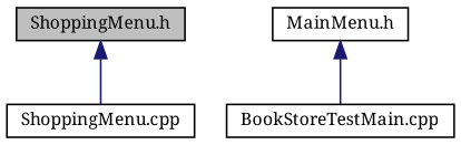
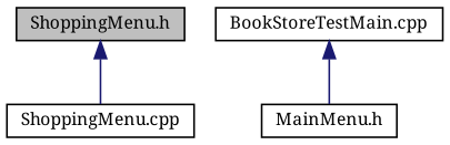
  digraph {
    fontname="Noto Serif"
    node [color=black fillcolor=white fontname="Noto Serif" fontsize=10 shape=record style=filled]
    edge [color=midnightblue dir=back fontname="Noto Serif" fontsize=10 labelfontname=Helvetica labelfontsize=10 style=solid]
    n1 [fillcolor=grey75 fontcolor=black height=0.2 label="ShoppingMenu.h" width=0.4]
    n2 [height=0.2 label="ShoppingMenu.cpp" width=0.4]
    n3 [height=0.2 label="MainMenu.h" width=0.4]
    n4 [height=0.2 label="BookStoreTestMain.cpp" width=0.4]
    n1 -> n2
-   n3 -> n4
+   n4 -> n3
  }
